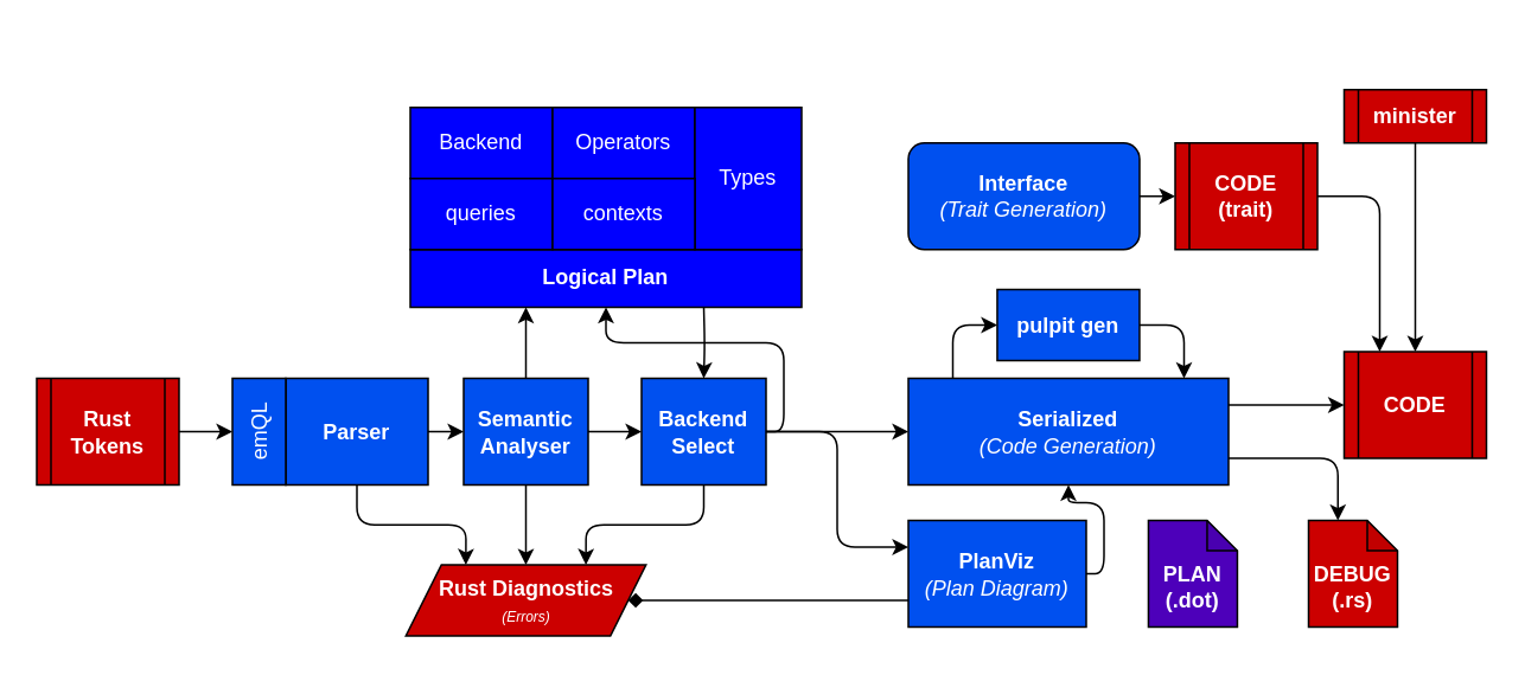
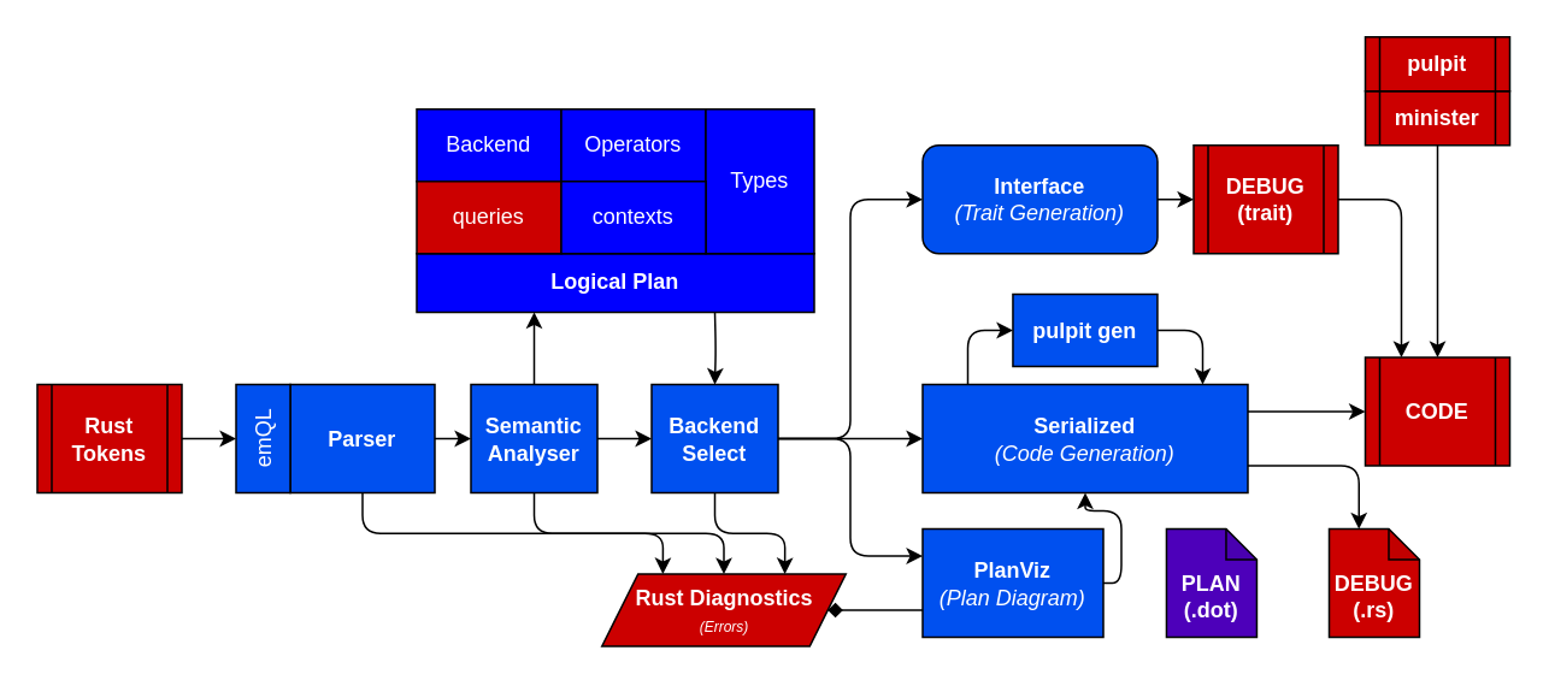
  <mxCell id="0" />
  <mxCell id="1" parent="0" />
  <mxCell id="2" style="edgeStyle=orthogonalEdgeStyle;html=1;entryX=0.5;entryY=0;entryDx=0;entryDy=0;" parent="1" target="23" edge="1"><mxGeometry relative="1" as="geometry"><mxPoint x="395" y="172.5" as="sourcePoint" /></mxGeometry></mxCell>
  <mxCell id="3" value="Logical Plan" style="rounded=0;whiteSpace=wrap;html=1;fillColor=#0000FF;fontColor=#ffffff;strokeColor=#000000;fontStyle=1" parent="1" vertex="1"><mxGeometry x="230" y="140" width="220" height="32.5" as="geometry" /></mxCell>
  <mxCell id="4" style="edgeStyle=none;html=1;exitX=1;exitY=0.5;exitDx=0;exitDy=0;entryX=0;entryY=0.5;entryDx=0;entryDy=0;" parent="1" source="6" target="10" edge="1"><mxGeometry relative="1" as="geometry"><mxPoint x="280" y="242.853" as="targetPoint" /></mxGeometry></mxCell>
  <mxCell id="5" style="edgeStyle=orthogonalEdgeStyle;html=1;exitX=0.5;exitY=1;exitDx=0;exitDy=0;entryX=0.25;entryY=0;entryDx=0;entryDy=0;fontSize=8;" parent="1" source="6" target="43" edge="1"><mxGeometry relative="1" as="geometry" /></mxCell>
  <mxCell id="6" value="Parser" style="rounded=0;whiteSpace=wrap;html=1;fillColor=#0050ef;fontColor=#ffffff;strokeColor=#000000;fontStyle=1" parent="1" vertex="1"><mxGeometry x="160" y="212.5" width="80" height="60" as="geometry" /></mxCell>
  <mxCell id="7" style="edgeStyle=orthogonalEdgeStyle;html=1;exitX=0.5;exitY=0;exitDx=0;exitDy=0;" parent="1" source="10" edge="1"><mxGeometry relative="1" as="geometry"><mxPoint x="295" y="172.5" as="targetPoint" /></mxGeometry></mxCell>
  <mxCell id="8" style="edgeStyle=orthogonalEdgeStyle;html=1;exitX=1;exitY=0.5;exitDx=0;exitDy=0;entryX=0;entryY=0.5;entryDx=0;entryDy=0;" parent="1" source="10" target="23" edge="1"><mxGeometry relative="1" as="geometry" /></mxCell>
  <mxCell id="9" style="edgeStyle=orthogonalEdgeStyle;html=1;exitX=0.5;exitY=1;exitDx=0;exitDy=0;entryX=0.5;entryY=0;entryDx=0;entryDy=0;fontSize=8;" parent="1" source="10" target="43" edge="1"><mxGeometry relative="1" as="geometry" /></mxCell>
  <mxCell id="10" value="Semantic Analyser" style="rounded=0;whiteSpace=wrap;html=1;fillColor=#0050ef;fontColor=#ffffff;strokeColor=#000000;fontStyle=1" parent="1" vertex="1"><mxGeometry x="260" y="212.5" width="70" height="60" as="geometry" /></mxCell>
  <mxCell id="11" value="Backend" style="rounded=0;whiteSpace=wrap;html=1;fillColor=#0000FF;fontColor=#ffffff;strokeColor=#000000;" parent="1" vertex="1"><mxGeometry x="230" y="60" width="80" height="40" as="geometry" /></mxCell>
  <mxCell id="12" style="edgeStyle=orthogonalEdgeStyle;html=1;exitX=1;exitY=0.5;exitDx=0;exitDy=0;" parent="1" source="13" edge="1"><mxGeometry relative="1" as="geometry"><mxPoint x="665" y="212.5" as="targetPoint" /><Array as="points"><mxPoint x="665" y="182.5" /></Array></mxGeometry></mxCell>
  <mxCell id="13" value="pulpit gen" style="rounded=0;whiteSpace=wrap;html=1;fillColor=#0050ef;fontColor=#ffffff;strokeColor=#000000;fontStyle=1" parent="1" vertex="1"><mxGeometry x="559.97" y="162.5" width="80" height="40" as="geometry" /></mxCell>
  <mxCell id="14" style="edgeStyle=none;html=1;exitX=1;exitY=0.5;exitDx=0;exitDy=0;entryX=0.5;entryY=0;entryDx=0;entryDy=0;" parent="1" target="41" edge="1"><mxGeometry relative="1" as="geometry"><mxPoint x="100" y="242.5" as="sourcePoint" /></mxGeometry></mxCell>
  <mxCell id="15" value="Operators" style="rounded=0;whiteSpace=wrap;html=1;fillColor=#0000FF;fontColor=#ffffff;strokeColor=#000000;" parent="1" vertex="1"><mxGeometry x="310" y="60" width="80" height="40" as="geometry" /></mxCell>
  <mxCell id="16" value="Types" style="rounded=0;whiteSpace=wrap;html=1;fillColor=#0000FF;fontColor=#ffffff;strokeColor=#000000;" parent="1" vertex="1"><mxGeometry x="390" y="60" width="60" height="80" as="geometry" /></mxCell>
- <mxCell id="17" value="queries" style="rounded=0;whiteSpace=wrap;html=1;fillColor=#0000FF;fontColor=#ffffff;strokeColor=#000000;" parent="1" vertex="1"><mxGeometry x="230" y="100" width="80" height="40" as="geometry" /></mxCell>
+ <mxCell id="17" value="queries" style="rounded=0;whiteSpace=wrap;html=1;fillColor=#cc0000;fontColor=#ffffff;strokeColor=#000000;" parent="1" vertex="1"><mxGeometry x="230" y="100" width="80" height="40" as="geometry" /></mxCell>
  <mxCell id="18" value="contexts" style="rounded=0;whiteSpace=wrap;html=1;fillColor=#0000FF;fontColor=#ffffff;strokeColor=#000000;" parent="1" vertex="1"><mxGeometry x="310" y="100" width="80" height="40" as="geometry" /></mxCell>
- <mxCell id="19" style="edgeStyle=orthogonalEdgeStyle;html=1;exitX=1;exitY=0.5;exitDx=0;exitDy=0;" parent="1" source="23" target="3" edge="1"><mxGeometry relative="1" as="geometry"><mxPoint x="440" y="242.5" as="sourcePoint" /><mxPoint x="502.5" y="70" as="targetPoint" /></mxGeometry></mxCell>
+ <mxCell id="19" style="edgeStyle=orthogonalEdgeStyle;html=1;entryX=0;entryY=0.5;entryDx=0;entryDy=0;exitX=1;exitY=0.5;exitDx=0;exitDy=0;" parent="1" source="23" target="37" edge="1"><mxGeometry relative="1" as="geometry"><mxPoint x="440" y="242.5" as="sourcePoint" /><mxPoint x="502.5" y="70" as="targetPoint" /></mxGeometry></mxCell>
  <mxCell id="20" style="edgeStyle=orthogonalEdgeStyle;html=1;exitX=1;exitY=0.5;exitDx=0;exitDy=0;entryX=0;entryY=0.5;entryDx=0;entryDy=0;" parent="1" source="23" target="27" edge="1"><mxGeometry relative="1" as="geometry"><mxPoint x="502.5" y="242.5" as="targetPoint" /></mxGeometry></mxCell>
  <mxCell id="21" style="edgeStyle=orthogonalEdgeStyle;html=1;exitX=1;exitY=0.5;exitDx=0;exitDy=0;entryX=0;entryY=0.25;entryDx=0;entryDy=0;" parent="1" source="23" target="34" edge="1"><mxGeometry relative="1" as="geometry"><mxPoint x="502.5" y="332.5" as="targetPoint" /></mxGeometry></mxCell>
  <mxCell id="22" style="edgeStyle=orthogonalEdgeStyle;html=1;exitX=0.5;exitY=1;exitDx=0;exitDy=0;entryX=0.75;entryY=0;entryDx=0;entryDy=0;fontSize=8;" parent="1" source="23" target="43" edge="1"><mxGeometry relative="1" as="geometry" /></mxCell>
  <mxCell id="23" value="Backend&lt;br&gt;Select" style="rounded=0;whiteSpace=wrap;html=1;fillColor=#0050ef;fontColor=#ffffff;strokeColor=#000000;fontStyle=1" parent="1" vertex="1"><mxGeometry x="360" y="212.5" width="70" height="60" as="geometry" /></mxCell>
  <mxCell id="24" style="edgeStyle=orthogonalEdgeStyle;html=1;entryX=0;entryY=0.5;entryDx=0;entryDy=0;" parent="1" target="13" edge="1"><mxGeometry relative="1" as="geometry"><mxPoint x="535" y="212.5" as="sourcePoint" /><Array as="points"><mxPoint x="535" y="182.5" /></Array></mxGeometry></mxCell>
  <mxCell id="25" style="edgeStyle=orthogonalEdgeStyle;html=1;exitX=1;exitY=0.25;exitDx=0;exitDy=0;entryX=0;entryY=0.5;entryDx=0;entryDy=0;" parent="1" source="27" target="28" edge="1"><mxGeometry relative="1" as="geometry"><mxPoint x="860" y="242.853" as="targetPoint" /></mxGeometry></mxCell>
  <mxCell id="26" style="edgeStyle=orthogonalEdgeStyle;html=1;exitX=1;exitY=0.75;exitDx=0;exitDy=0;entryX=0;entryY=0;entryDx=16.5;entryDy=0;entryPerimeter=0;" parent="1" source="27" target="40" edge="1"><mxGeometry relative="1" as="geometry" /></mxCell>
  <mxCell id="27" value="&lt;b&gt;Serialized&lt;/b&gt;&lt;br&gt;&lt;i&gt;(Code Generation)&lt;/i&gt;" style="rounded=0;whiteSpace=wrap;html=1;fillColor=#0050ef;fontColor=#ffffff;strokeColor=#000000;" parent="1" vertex="1"><mxGeometry x="510" y="212.5" width="180" height="60" as="geometry" /></mxCell>
  <mxCell id="28" value="CODE" style="shape=process;whiteSpace=wrap;html=1;backgroundOutline=1;fontStyle=1;fillColor=#CC0000;strokeColor=#000000;fontColor=#FFFFFF;" parent="1" vertex="1"><mxGeometry x="755" y="197.5" width="80" height="60" as="geometry" /></mxCell>
  <mxCell id="29" style="edgeStyle=orthogonalEdgeStyle;html=1;exitX=0.5;exitY=1;exitDx=0;exitDy=0;entryX=0.5;entryY=0;entryDx=0;entryDy=0;" parent="1" source="30" target="28" edge="1"><mxGeometry relative="1" as="geometry" /></mxCell>
  <mxCell id="30" value="minister" style="shape=process;whiteSpace=wrap;html=1;backgroundOutline=1;fontStyle=1;fillColor=#CC0000;strokeColor=#000000;fontColor=#FFFFFF;" parent="1" vertex="1"><mxGeometry x="755" y="50" width="80" height="30" as="geometry" /></mxCell>
+ <mxCell id="31" value="pulpit" style="shape=process;whiteSpace=wrap;html=1;backgroundOutline=1;fontStyle=1;fillColor=#CC0000;strokeColor=#000000;fontColor=#FFFFFF;" parent="1" vertex="1"><mxGeometry x="755" width="80" height="30" as="geometry" y="20" /></mxCell>
  <mxCell id="32" style="edgeStyle=orthogonalEdgeStyle;html=1;exitX=1;exitY=0.5;exitDx=0;exitDy=0;" parent="1" source="34" target="27" edge="1"><mxGeometry relative="1" as="geometry"><mxPoint x="660" y="307.265" as="targetPoint" /></mxGeometry></mxCell>
  <mxCell id="33" style="edgeStyle=orthogonalEdgeStyle;html=1;exitX=0;exitY=0.75;exitDx=0;exitDy=0;entryX=1;entryY=0.5;entryDx=0;entryDy=0;fontSize=8;endArrow=diamond;" parent="1" source="34" target="43" edge="1"><mxGeometry relative="1" as="geometry" /></mxCell>
  <mxCell id="34" value="&lt;b&gt;PlanViz&lt;/b&gt;&lt;br&gt;&lt;i&gt;(Plan Diagram)&lt;/i&gt;" style="rounded=0;whiteSpace=wrap;html=1;fillColor=#0050ef;fontColor=#ffffff;strokeColor=#000000;" parent="1" vertex="1"><mxGeometry x="510" y="292.5" width="100" height="60" as="geometry" /></mxCell>
  <mxCell id="35" value="&lt;br&gt;PLAN&lt;br&gt;(.dot)" style="shape=note;whiteSpace=wrap;html=1;backgroundOutline=1;darkOpacity=0.05;size=17;fontStyle=1;fillColor=#4D00BA;strokeColor=#000000;fontColor=#FFFFFF;" parent="1" vertex="1"><mxGeometry x="644.97" y="292.5" width="50" height="60" as="geometry" /></mxCell>
  <mxCell id="36" style="edgeStyle=orthogonalEdgeStyle;html=1;exitX=1;exitY=0.5;exitDx=0;exitDy=0;entryX=0;entryY=0.5;entryDx=0;entryDy=0;" parent="1" source="37" target="39" edge="1"><mxGeometry relative="1" as="geometry" /></mxCell>
  <mxCell id="37" value="&lt;b&gt;Interface&lt;/b&gt;&lt;br&gt;&lt;i&gt;(Trait Generation)&lt;/i&gt;" style="whiteSpace=wrap;html=1;fillColor=#0050ef;fontColor=#ffffff;strokeColor=#000000;rounded=1;" parent="1" vertex="1"><mxGeometry x="510" y="80" width="130" height="60" as="geometry" /></mxCell>
  <mxCell id="38" style="edgeStyle=orthogonalEdgeStyle;html=1;exitX=1;exitY=0.5;exitDx=0;exitDy=0;entryX=0.25;entryY=0;entryDx=0;entryDy=0;" parent="1" source="39" target="28" edge="1"><mxGeometry relative="1" as="geometry" /></mxCell>
- <mxCell id="39" value="CODE&lt;br&gt;(trait)" style="shape=process;whiteSpace=wrap;html=1;backgroundOutline=1;fontStyle=1;fillColor=#CC0000;strokeColor=#000000;fontColor=#FFFFFF;" parent="1" vertex="1"><mxGeometry x="660" y="80" width="80" height="60" as="geometry" /></mxCell>
+ <mxCell id="39" value="DEBUG&lt;br&gt;(trait)" style="shape=process;whiteSpace=wrap;html=1;backgroundOutline=1;fontStyle=1;fillColor=#CC0000;strokeColor=#000000;fontColor=#FFFFFF;" parent="1" vertex="1"><mxGeometry x="660" y="80" width="80" height="60" as="geometry" /></mxCell>
  <mxCell id="40" value="&lt;br&gt;DEBUG&lt;br&gt;(.rs)" style="shape=note;whiteSpace=wrap;html=1;backgroundOutline=1;darkOpacity=0.05;size=17;fontStyle=1;fillColor=#CC0000;strokeColor=#000000;fontColor=#FFFFFF;" parent="1" vertex="1"><mxGeometry x="735" y="292.5" width="50" height="60" as="geometry" /></mxCell>
  <mxCell id="41" value="emQL" style="rounded=0;whiteSpace=wrap;html=1;rotation=-90;fillColor=#0050ef;fontColor=#ffffff;strokeColor=#000000;" parent="1" vertex="1"><mxGeometry x="115" y="227.5" width="60" height="30" as="geometry" /></mxCell>
  <mxCell id="42" value="Rust&lt;br&gt;Tokens" style="shape=process;whiteSpace=wrap;html=1;backgroundOutline=1;fontStyle=1;fillColor=#CC0000;strokeColor=#000000;fontColor=#FFFFFF;" parent="1" vertex="1"><mxGeometry y="212.5" width="80" height="60" as="geometry" x="20" /></mxCell>
- <mxCell id="43" value="&lt;b&gt;Rust Diagnostics&lt;/b&gt;&lt;br&gt;&lt;i&gt;&lt;font style=&quot;font-size: 8px;&quot;&gt;(Errors)&lt;/font&gt;&lt;/i&gt;" style="shape=parallelogram;perimeter=parallelogramPerimeter;whiteSpace=wrap;html=1;fixedSize=1;strokeColor=#000000;fillColor=#CC0000;fontColor=#FFFFFF;" parent="1" vertex="1"><mxGeometry x="227.5" y="317.5" width="135" height="40" as="geometry" /></mxCell>
+ <mxCell id="43" value="&lt;b&gt;Rust Diagnostics&lt;/b&gt;&lt;br&gt;&lt;i&gt;&lt;font style=&quot;font-size: 8px;&quot;&gt;(Errors)&lt;/font&gt;&lt;/i&gt;" style="shape=parallelogram;perimeter=parallelogramPerimeter;whiteSpace=wrap;html=1;fixedSize=1;strokeColor=#000000;fillColor=#CC0000;fontColor=#FFFFFF;" parent="1" vertex="1"><mxGeometry x="332.5" y="317.5" width="135" height="40" as="geometry" /></mxCell>
